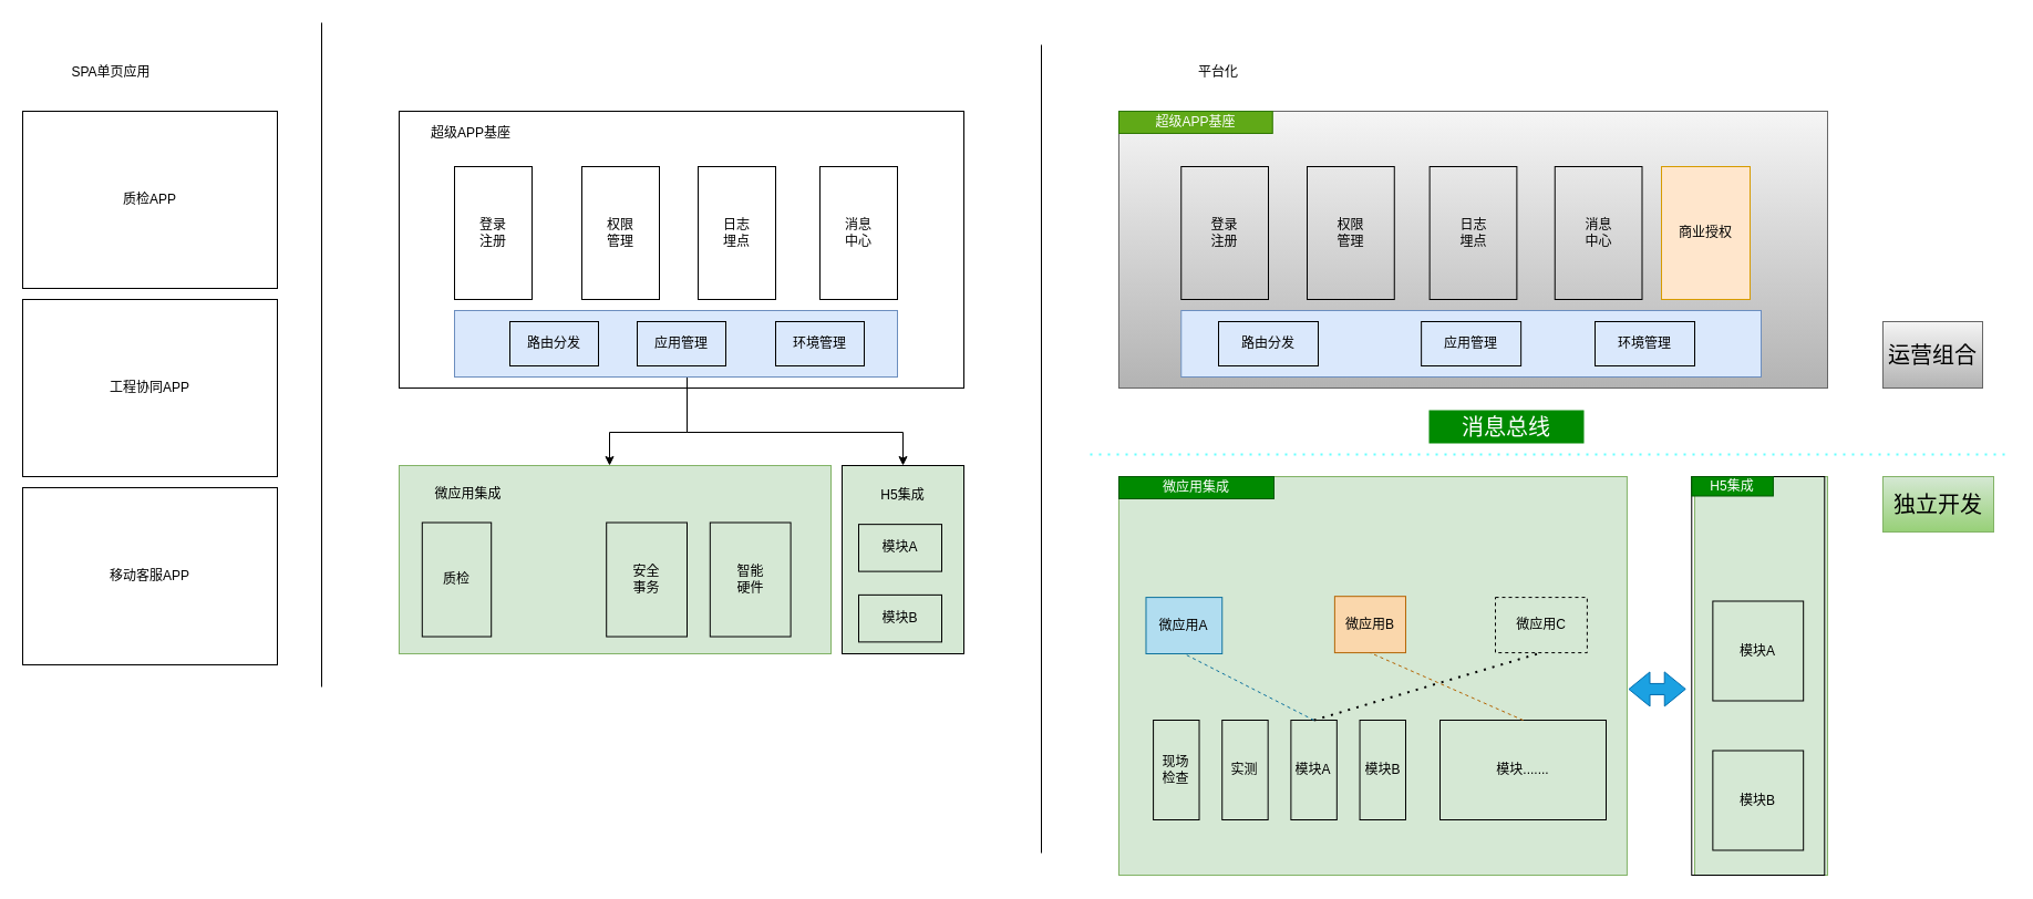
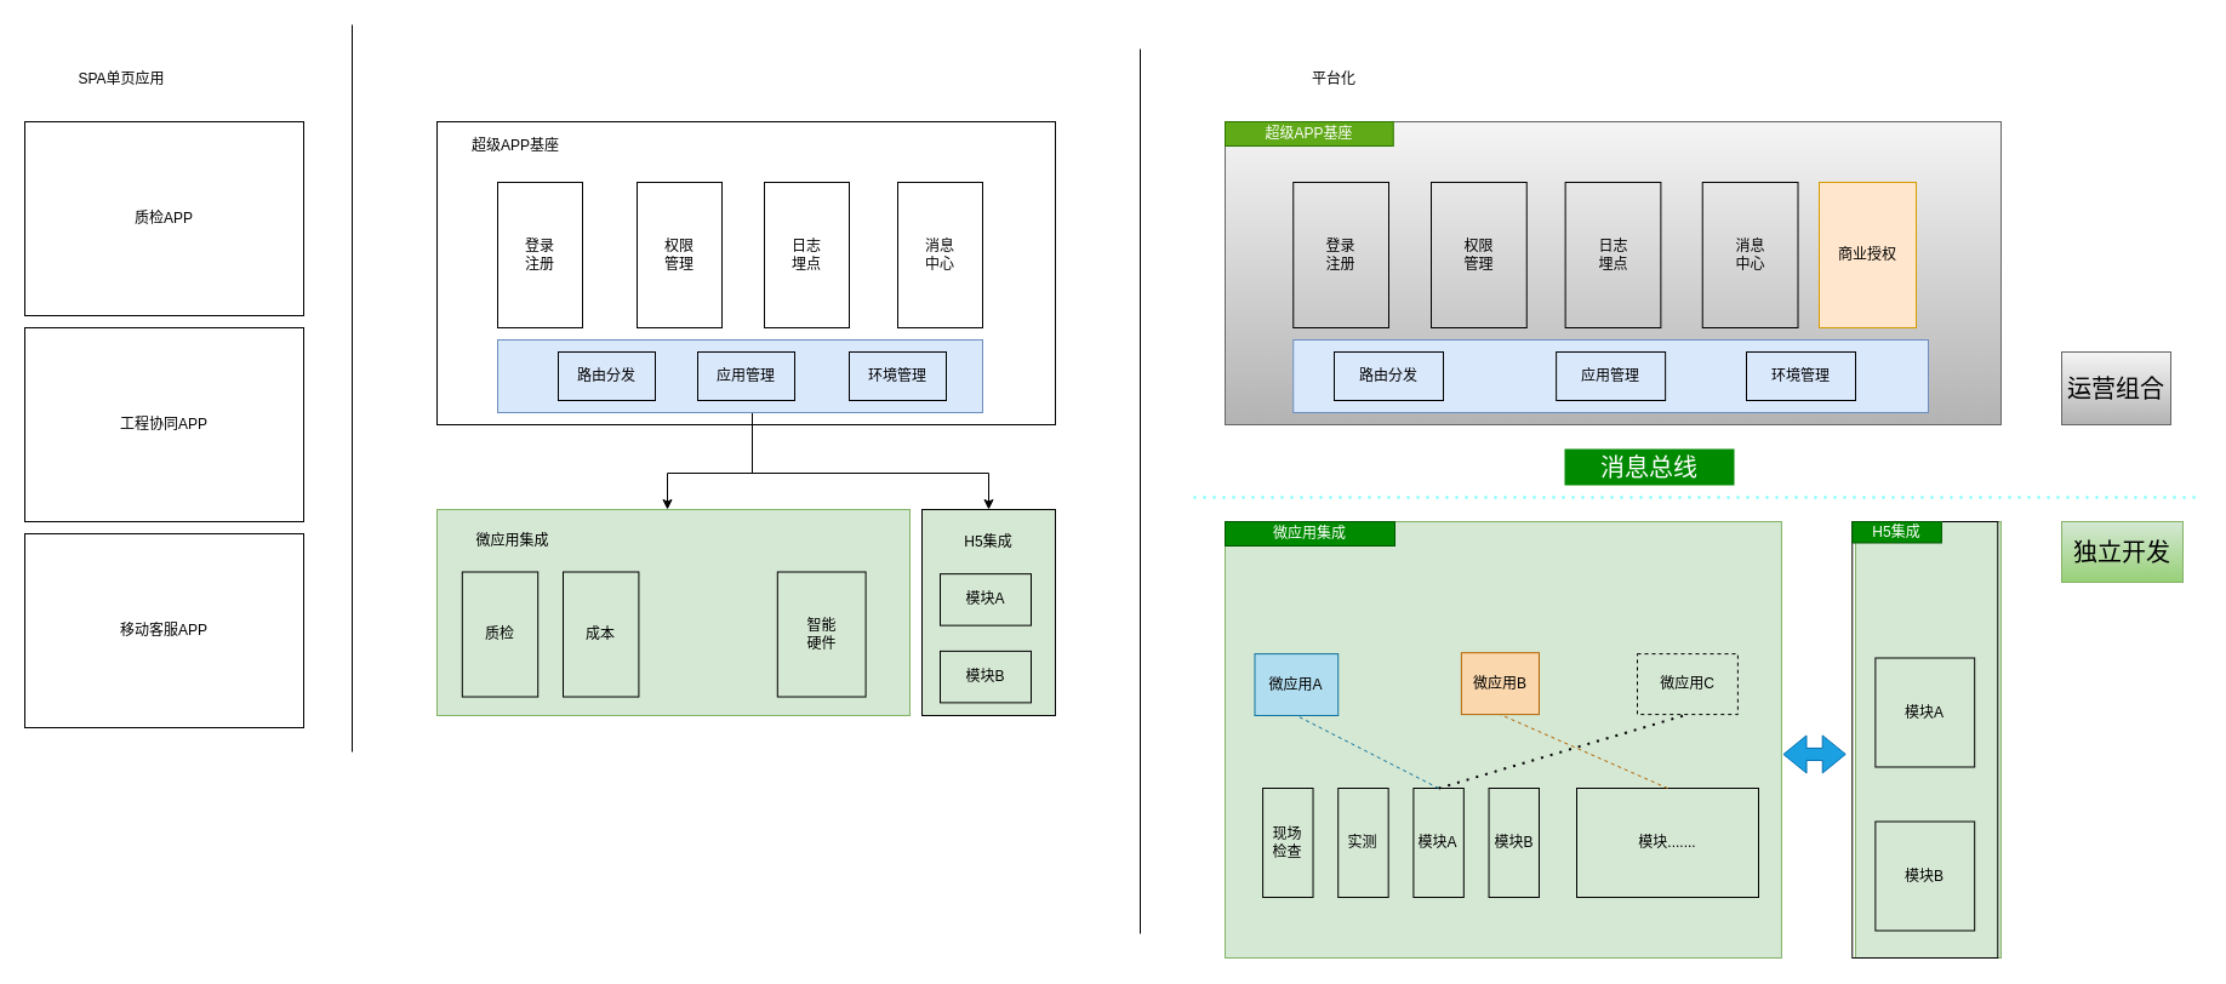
  <mxCell id="0" />
  <mxCell id="1" parent="0" />
  <mxCell id="2" style="edgeStyle=orthogonalEdgeStyle;rounded=0;orthogonalLoop=1;jettySize=auto;html=1;entryX=0.5;entryY=0;entryDx=0;entryDy=0;" edge="1" parent="1" source="28"><mxGeometry relative="1" as="geometry"><mxPoint x="550" y="420" as="targetPoint" /><Array as="points"><mxPoint x="620" y="390" /><mxPoint x="550" y="390" /></Array></mxGeometry></mxCell>
  <mxCell id="3" style="edgeStyle=orthogonalEdgeStyle;rounded=0;orthogonalLoop=1;jettySize=auto;html=1;entryX=0.5;entryY=0;entryDx=0;entryDy=0;" edge="1" parent="1" source="28" target="5"><mxGeometry relative="1" as="geometry"><Array as="points"><mxPoint x="620" y="390" /><mxPoint x="815" y="390" /></Array></mxGeometry></mxCell>
  <mxCell id="4" value="" style="group;fillColor=#d5e8d4;strokeColor=#82b366;" vertex="1" connectable="0" parent="1"><mxGeometry x="760" y="420" width="110" height="170" as="geometry" /></mxCell>
  <mxCell id="5" value="" style="rounded=0;whiteSpace=wrap;html=1;fillColor=none;" vertex="1" parent="4"><mxGeometry width="110" height="170" as="geometry" /></mxCell>
  <mxCell id="6" value="H5集成" style="text;html=1;strokeColor=none;fillColor=none;align=center;verticalAlign=middle;whiteSpace=wrap;rounded=0;" vertex="1" parent="4"><mxGeometry x="15" y="10.625" width="80" height="31.875" as="geometry" /></mxCell>
  <mxCell id="7" value="模块A" style="rounded=0;whiteSpace=wrap;html=1;fillColor=none;" vertex="1" parent="4"><mxGeometry x="15" y="53.125" width="75" height="42.5" as="geometry" /></mxCell>
  <mxCell id="8" value="模块B" style="rounded=0;whiteSpace=wrap;html=1;fillColor=none;" vertex="1" parent="4"><mxGeometry x="15" y="116.875" width="75" height="42.5" as="geometry" /></mxCell>
  <mxCell id="9" value="" style="group" vertex="1" connectable="0" parent="1"><mxGeometry x="360" y="420" width="390" height="170" as="geometry" /></mxCell>
  <mxCell id="10" value="" style="rounded=0;whiteSpace=wrap;html=1;fillColor=#d5e8d4;shadow=0;strokeColor=#82b366;" vertex="1" parent="9"><mxGeometry width="390.0" height="170" as="geometry" /></mxCell>
  <mxCell id="11" value="质检" style="rounded=0;whiteSpace=wrap;html=1;fillColor=none;" vertex="1" parent="9"><mxGeometry x="20.8" y="51.515" width="62.4" height="103.03" as="geometry" /></mxCell>
- <mxCell id="13" value="安全&lt;br&gt;事务" style="rounded=0;whiteSpace=wrap;html=1;fillColor=none;" vertex="1" parent="9"><mxGeometry x="187.2" y="51.515" width="72.8" height="103.03" as="geometry" /></mxCell>
+ <mxCell id="12" value="成本" style="rounded=0;whiteSpace=wrap;html=1;fillColor=none;" vertex="1" parent="9"><mxGeometry x="104.0" y="51.515" width="62.4" height="103.03" as="geometry" /></mxCell>
  <mxCell id="14" value="微应用集成" style="text;html=1;strokeColor=none;fillColor=none;align=center;verticalAlign=middle;whiteSpace=wrap;rounded=0;" vertex="1" parent="9"><mxGeometry x="20.8" y="10.303" width="83.2" height="30.909" as="geometry" /></mxCell>
  <mxCell id="15" value="智能&lt;br&gt;硬件" style="rounded=0;whiteSpace=wrap;html=1;fillColor=none;" vertex="1" parent="9"><mxGeometry x="280.8" y="51.515" width="72.8" height="103.03" as="geometry" /></mxCell>
  <mxCell id="16" value="" style="endArrow=none;html=1;rounded=0;" edge="1" parent="1"><mxGeometry width="50" height="50" relative="1" as="geometry"><mxPoint x="290" y="620" as="sourcePoint" /><mxPoint x="290" y="20" as="targetPoint" /></mxGeometry></mxCell>
  <mxCell id="17" value="质检APP" style="rounded=0;whiteSpace=wrap;html=1;shadow=0;strokeColor=default;fillColor=none;" vertex="1" parent="1"><mxGeometry x="20" y="100" width="230" height="160" as="geometry" /></mxCell>
  <mxCell id="18" value="工程协同APP" style="rounded=0;whiteSpace=wrap;html=1;shadow=0;strokeColor=default;fillColor=none;" vertex="1" parent="1"><mxGeometry x="20" y="270" width="230" height="160" as="geometry" /></mxCell>
  <mxCell id="19" value="移动客服APP" style="rounded=0;whiteSpace=wrap;html=1;shadow=0;strokeColor=default;fillColor=none;" vertex="1" parent="1"><mxGeometry x="20" y="440" width="230" height="160" as="geometry" /></mxCell>
  <mxCell id="20" value="SPA单页应用" style="text;html=1;strokeColor=none;fillColor=none;align=center;verticalAlign=middle;whiteSpace=wrap;rounded=0;shadow=0;" vertex="1" parent="1"><mxGeometry x="20" y="50" width="160" height="30" as="geometry" /></mxCell>
  <mxCell id="21" value="" style="endArrow=none;html=1;rounded=0;" edge="1" parent="1"><mxGeometry width="50" height="50" relative="1" as="geometry"><mxPoint x="940" y="770" as="sourcePoint" /><mxPoint x="940" y="40" as="targetPoint" /></mxGeometry></mxCell>
  <mxCell id="22" value="" style="group" vertex="1" connectable="0" parent="1"><mxGeometry x="360" y="50" width="510" height="300" as="geometry" /></mxCell>
  <mxCell id="23" value="" style="rounded=0;whiteSpace=wrap;html=1;fillColor=none;" vertex="1" parent="22"><mxGeometry y="50" width="510" height="250" as="geometry" /></mxCell>
  <mxCell id="24" value="" style="group;strokeColor=default;container=0;" vertex="1" connectable="0" parent="22"><mxGeometry y="50" width="510" height="250" as="geometry" /></mxCell>
  <mxCell id="25" value="" style="rounded=0;whiteSpace=wrap;html=1;shadow=0;fillColor=none;strokeColor=none;" vertex="1" parent="22"><mxGeometry x="50" y="100" width="400" height="120" as="geometry" /></mxCell>
  <mxCell id="26" value="超级APP基座" style="text;html=1;strokeColor=none;fillColor=none;align=center;verticalAlign=middle;whiteSpace=wrap;rounded=0;" vertex="1" parent="22"><mxGeometry x="10" y="60" width="110" height="20" as="geometry" /></mxCell>
  <mxCell id="27" value="" style="rounded=0;whiteSpace=wrap;html=1;fillColor=#dae8fc;strokeColor=#6c8ebf;" vertex="1" parent="22"><mxGeometry x="50" y="230" width="400" height="60" as="geometry" /></mxCell>
  <mxCell id="28" value="应用管理" style="rounded=0;whiteSpace=wrap;html=1;fillColor=none;" vertex="1" parent="22"><mxGeometry x="215" y="240" width="80" height="40" as="geometry" /></mxCell>
  <mxCell id="29" value="路由分发" style="rounded=0;whiteSpace=wrap;html=1;fillColor=none;" vertex="1" parent="22"><mxGeometry x="100" y="240" width="80" height="40" as="geometry" /></mxCell>
  <mxCell id="30" value="环境管理" style="rounded=0;whiteSpace=wrap;html=1;fillColor=none;" vertex="1" parent="22"><mxGeometry x="340" y="240" width="80" height="40" as="geometry" /></mxCell>
  <mxCell id="31" value="登录&lt;br&gt;注册" style="rounded=0;whiteSpace=wrap;html=1;fillColor=none;" vertex="1" parent="22"><mxGeometry x="50" y="100" width="70" height="120" as="geometry" /></mxCell>
  <mxCell id="32" value="权限&lt;br&gt;管理" style="rounded=0;whiteSpace=wrap;html=1;fillColor=none;" vertex="1" parent="22"><mxGeometry x="165" y="100" width="70" height="120" as="geometry" /></mxCell>
  <mxCell id="33" value="日志&lt;br&gt;埋点" style="rounded=0;whiteSpace=wrap;html=1;fillColor=none;" vertex="1" parent="22"><mxGeometry x="270" y="100" width="70" height="120" as="geometry" /></mxCell>
  <mxCell id="34" value="消息&lt;br&gt;中心" style="rounded=0;whiteSpace=wrap;html=1;fillColor=none;" vertex="1" parent="22"><mxGeometry x="380" y="100" width="70" height="120" as="geometry" /></mxCell>
  <mxCell id="35" value="" style="group;strokeColor=#666666;container=0;fillColor=#f5f5f5;gradientColor=#b3b3b3;" vertex="1" connectable="0" parent="1"><mxGeometry x="1010" y="100" width="640" height="250" as="geometry" /></mxCell>
  <mxCell id="36" value="" style="rounded=0;whiteSpace=wrap;html=1;shadow=0;fillColor=none;strokeColor=none;" vertex="1" parent="1"><mxGeometry x="1066.25" y="150" width="450" height="120" as="geometry" /></mxCell>
  <mxCell id="37" value="超级APP基座" style="text;html=1;strokeColor=#2D7600;fillColor=#60a917;align=center;verticalAlign=middle;whiteSpace=wrap;rounded=0;fontColor=#ffffff;" vertex="1" parent="1"><mxGeometry x="1010" y="100" width="138.75" height="20" as="geometry" /></mxCell>
  <mxCell id="38" value="" style="rounded=0;whiteSpace=wrap;html=1;fillColor=#dae8fc;strokeColor=#6c8ebf;" vertex="1" parent="1"><mxGeometry x="1066.25" y="280" width="523.75" height="60" as="geometry" /></mxCell>
  <mxCell id="39" value="应用管理" style="rounded=0;whiteSpace=wrap;html=1;fillColor=none;" vertex="1" parent="1"><mxGeometry x="1283.13" y="290" width="90" height="40" as="geometry" /></mxCell>
  <mxCell id="40" value="路由分发" style="rounded=0;whiteSpace=wrap;html=1;fillColor=none;" vertex="1" parent="1"><mxGeometry x="1100" y="290" width="90" height="40" as="geometry" /></mxCell>
  <mxCell id="41" value="环境管理" style="rounded=0;whiteSpace=wrap;html=1;fillColor=none;" vertex="1" parent="1"><mxGeometry x="1440" y="290" width="90" height="40" as="geometry" /></mxCell>
  <mxCell id="42" value="登录&lt;br&gt;注册" style="rounded=0;whiteSpace=wrap;html=1;fillColor=none;" vertex="1" parent="1"><mxGeometry x="1066.25" y="150" width="78.75" height="120" as="geometry" /></mxCell>
  <mxCell id="43" value="权限&lt;br&gt;管理" style="rounded=0;whiteSpace=wrap;html=1;fillColor=none;" vertex="1" parent="1"><mxGeometry x="1180.005" y="150" width="78.75" height="120" as="geometry" /></mxCell>
  <mxCell id="44" value="日志&lt;br&gt;埋点" style="rounded=0;whiteSpace=wrap;html=1;fillColor=none;" vertex="1" parent="1"><mxGeometry x="1290.63" y="150" width="78.75" height="120" as="geometry" /></mxCell>
  <mxCell id="45" value="消息&lt;br&gt;中心" style="rounded=0;whiteSpace=wrap;html=1;fillColor=none;" vertex="1" parent="1"><mxGeometry x="1403.75" y="150" width="78.75" height="120" as="geometry" /></mxCell>
  <mxCell id="46" value="平台化" style="text;html=1;strokeColor=none;fillColor=none;align=center;verticalAlign=middle;whiteSpace=wrap;rounded=0;shadow=0;" vertex="1" parent="1"><mxGeometry x="1010" y="50" width="180" height="30" as="geometry" /></mxCell>
  <mxCell id="47" value="商业授权" style="rounded=0;whiteSpace=wrap;html=1;shadow=0;strokeColor=#d79b00;fillColor=#ffe6cc;" vertex="1" parent="1"><mxGeometry x="1500" y="150" width="80" height="120" as="geometry" /></mxCell>
  <mxCell id="48" value="" style="group" vertex="1" connectable="0" parent="1"><mxGeometry x="1010" y="430" width="460" height="360" as="geometry" /></mxCell>
  <mxCell id="49" value="" style="rounded=0;whiteSpace=wrap;html=1;fillColor=#d5e8d4;shadow=0;strokeColor=#82b366;" vertex="1" parent="48"><mxGeometry width="458.923" height="360" as="geometry" /></mxCell>
  <mxCell id="50" value="微应用A" style="rounded=0;whiteSpace=wrap;html=1;fillColor=#b1ddf0;strokeColor=#10739e;" vertex="1" parent="48"><mxGeometry x="24.479" y="109.09" width="68.756" height="50.91" as="geometry" /></mxCell>
  <mxCell id="51" value="微应用B" style="rounded=0;whiteSpace=wrap;html=1;fillColor=#fad7ac;strokeColor=#b46504;" vertex="1" parent="48"><mxGeometry x="194.89" y="108.18" width="64.094" height="50.91" as="geometry" /></mxCell>
  <mxCell id="52" value="微应用C" style="rounded=0;whiteSpace=wrap;html=1;fillColor=none;dashed=1;" vertex="1" parent="48"><mxGeometry x="339.997" y="109.09" width="82.875" height="50" as="geometry" /></mxCell>
  <mxCell id="53" value="微应用集成" style="text;html=1;strokeColor=#005700;fillColor=#008a00;align=center;verticalAlign=middle;whiteSpace=wrap;rounded=0;fontColor=#ffffff;" vertex="1" parent="48"><mxGeometry width="140" height="20" as="geometry" /></mxCell>
  <mxCell id="54" value="现场&lt;br&gt;检查" style="rounded=0;whiteSpace=wrap;html=1;shadow=0;strokeColor=default;fillColor=none;labelPosition=center;verticalLabelPosition=middle;align=center;verticalAlign=middle;" vertex="1" parent="48"><mxGeometry x="31.078" y="220" width="41.438" height="90" as="geometry" /></mxCell>
  <mxCell id="55" value="实测" style="rounded=0;whiteSpace=wrap;html=1;shadow=0;strokeColor=default;fillColor=none;labelPosition=center;verticalLabelPosition=middle;align=center;verticalAlign=middle;" vertex="1" parent="48"><mxGeometry x="93.235" y="220" width="41.438" height="90" as="geometry" /></mxCell>
  <mxCell id="56" value="模块A" style="rounded=0;whiteSpace=wrap;html=1;shadow=0;strokeColor=default;fillColor=none;labelPosition=center;verticalLabelPosition=middle;align=center;verticalAlign=middle;" vertex="1" parent="48"><mxGeometry x="155.391" y="220" width="41.438" height="90" as="geometry" /></mxCell>
  <mxCell id="57" value="模块B" style="rounded=0;whiteSpace=wrap;html=1;shadow=0;strokeColor=default;fillColor=none;labelPosition=center;verticalLabelPosition=middle;align=center;verticalAlign=middle;" vertex="1" parent="48"><mxGeometry x="217.548" y="220" width="41.438" height="90" as="geometry" /></mxCell>
  <mxCell id="58" value="" style="shape=flexArrow;endArrow=classic;startArrow=classic;html=1;rounded=0;entryX=-0.042;entryY=0.533;entryDx=0;entryDy=0;entryPerimeter=0;fillColor=#1ba1e2;strokeColor=#006EAF;" edge="1" parent="48" target="64"><mxGeometry width="100" height="100" relative="1" as="geometry"><mxPoint x="460" y="192" as="sourcePoint" /><mxPoint x="550" y="90" as="targetPoint" /></mxGeometry></mxCell>
  <mxCell id="59" value="模块......." style="rounded=0;whiteSpace=wrap;html=1;shadow=0;strokeColor=default;fillColor=none;labelPosition=center;verticalLabelPosition=middle;align=center;verticalAlign=middle;" vertex="1" parent="48"><mxGeometry x="290" y="220" width="150" height="90" as="geometry" /></mxCell>
  <mxCell id="60" value="" style="endArrow=none;html=1;rounded=0;entryX=0.5;entryY=1;entryDx=0;entryDy=0;exitX=0.5;exitY=0;exitDx=0;exitDy=0;dashed=1;fillColor=#b1ddf0;strokeColor=#10739e;" edge="1" parent="48" source="56" target="50"><mxGeometry width="50" height="50" relative="1" as="geometry"><mxPoint x="70" y="220" as="sourcePoint" /><mxPoint x="120" y="170" as="targetPoint" /></mxGeometry></mxCell>
  <mxCell id="61" value="" style="endArrow=none;html=1;rounded=0;entryX=0.5;entryY=1;entryDx=0;entryDy=0;exitX=0.5;exitY=0;exitDx=0;exitDy=0;dashed=1;fillColor=#fad7ac;strokeColor=#b46504;" edge="1" parent="48" source="59" target="51"><mxGeometry width="50" height="50" relative="1" as="geometry"><mxPoint x="110" y="210" as="sourcePoint" /><mxPoint x="160" y="160" as="targetPoint" /></mxGeometry></mxCell>
  <mxCell id="62" value="" style="endArrow=none;dashed=1;html=1;dashPattern=1 3;strokeWidth=2;rounded=0;exitX=0.5;exitY=0;exitDx=0;exitDy=0;entryX=0.5;entryY=1;entryDx=0;entryDy=0;" edge="1" parent="48" source="56" target="52"><mxGeometry width="50" height="50" relative="1" as="geometry"><mxPoint x="230" y="210" as="sourcePoint" /><mxPoint x="270" y="160" as="targetPoint" /></mxGeometry></mxCell>
  <mxCell id="63" value="" style="group;fillColor=#d5e8d4;strokeColor=#82b366;" vertex="1" connectable="0" parent="1"><mxGeometry x="1530" y="430" width="120" height="360" as="geometry" /></mxCell>
  <mxCell id="64" value="" style="rounded=0;whiteSpace=wrap;html=1;fillColor=none;" vertex="1" parent="63"><mxGeometry x="-2.73" width="120.0" height="360" as="geometry" /></mxCell>
  <mxCell id="65" value="H5集成" style="text;html=1;strokeColor=#005700;fillColor=#008a00;align=center;verticalAlign=middle;whiteSpace=wrap;rounded=0;fontColor=#ffffff;" vertex="1" parent="63"><mxGeometry x="-2.73" width="73.64" height="17.5" as="geometry" /></mxCell>
  <mxCell id="66" value="模块A" style="rounded=0;whiteSpace=wrap;html=1;fillColor=none;" vertex="1" parent="63"><mxGeometry x="16.364" y="112.5" width="81.818" height="90" as="geometry" /></mxCell>
  <mxCell id="67" value="模块B" style="rounded=0;whiteSpace=wrap;html=1;fillColor=none;" vertex="1" parent="63"><mxGeometry x="16.364" y="247.5" width="81.818" height="90" as="geometry" /></mxCell>
  <mxCell id="68" value="" style="endArrow=none;dashed=1;html=1;dashPattern=1 3;strokeWidth=2;rounded=0;fillColor=#cce5ff;strokeColor=#66FFFF;" edge="1" parent="1"><mxGeometry width="50" height="50" relative="1" as="geometry"><mxPoint x="984" y="410" as="sourcePoint" /><mxPoint x="1814" y="410" as="targetPoint" /></mxGeometry></mxCell>
  <mxCell id="69" value="运营组合" style="text;html=1;strokeColor=#666666;fillColor=#f5f5f5;align=center;verticalAlign=middle;whiteSpace=wrap;rounded=0;shadow=0;labelBackgroundColor=none;fontSize=20;gradientColor=#b3b3b3;" vertex="1" parent="1"><mxGeometry x="1700" y="290" width="90" height="60" as="geometry" /></mxCell>
  <mxCell id="70" value="独立开发" style="text;html=1;strokeColor=#82b366;fillColor=#d5e8d4;align=center;verticalAlign=middle;whiteSpace=wrap;rounded=0;shadow=0;fontSize=20;gradientColor=#97d077;" vertex="1" parent="1"><mxGeometry x="1700" y="430" width="100" height="50" as="geometry" /></mxCell>
  <mxCell id="71" value="消息总线" style="text;html=1;strokeColor=none;fillColor=#008a00;align=center;verticalAlign=middle;whiteSpace=wrap;rounded=0;shadow=0;labelBackgroundColor=none;fontSize=20;fontColor=#ffffff;" vertex="1" parent="1"><mxGeometry x="1290" y="370" width="140" height="30" as="geometry" /></mxCell>
